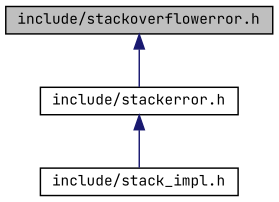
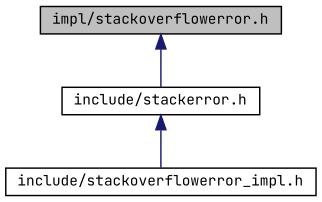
  digraph {
    fontname="JetBrains Mono"
    node [color=black fillcolor=white fontname="JetBrains Mono" fontsize=10 shape=record style=filled]
    edge [color=midnightblue dir=back fontname="JetBrains Mono" fontsize=10 labelfontname=Helvetica labelfontsize=10 style=solid]
-   n1 [fillcolor=grey75 fontcolor=black height=0.2 label="include/stackoverflowerror.h" width=0.4]
+   n1 [fillcolor=grey75 fontcolor=black height=0.2 label="impl/stackoverflowerror.h" width=0.4]
    n2 [height=0.2 label="include/stackerror.h" width=0.4]
-   n3 [height=0.2 label="include/stack_impl.h" width=0.4]
+   n3 [height=0.2 label="include/stackoverflowerror_impl.h" width=0.4]
    n1 -> n2
    n2 -> n3
  }
